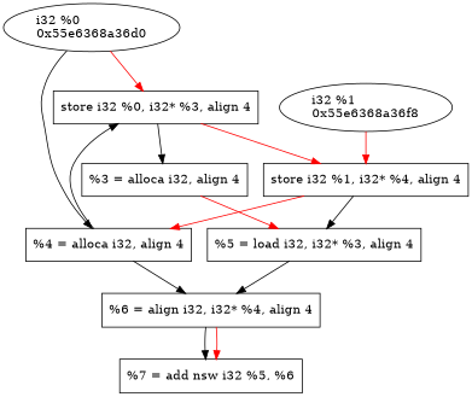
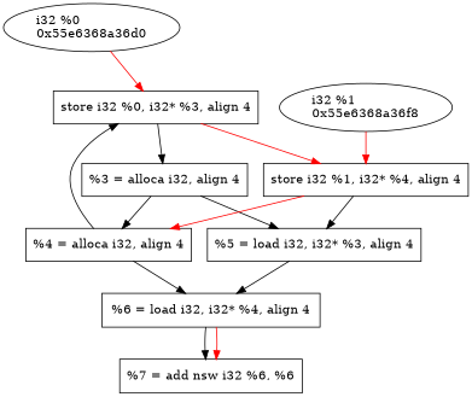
  digraph {
    node [shape=record]
    edge [color=red]
    n1 [label="i32 %0\l0x55e6368a36d0" shape=ellipse]
    n2 [label="  store i32 %0, i32* %3, align 4"]
    n3 [label="  %3 = alloca i32, align 4"]
    n4 [label="  store i32 %1, i32* %4, align 4"]
    n5 [label="  %4 = alloca i32, align 4"]
    n6 [label="  %5 = load i32, i32* %3, align 4"]
-   n7 [label="%6 = align i32, i32* %4, align 4"]
+   n7 [label="  %6 = load i32, i32* %4, align 4"]
    n8 [label="i32 %1\l0x55e6368a36f8" shape=ellipse]
-   n9 [label="  %7 = add nsw i32 %5, %6"]
+   n9 [label="%7 = add nsw i32 %6, %6"]
    n1 -> n2
    n2 -> n3 [color=black]
    n2 -> n4
-   n1 -> n5 [color=""]
-   n3 -> n6
+   n3 -> n5 [color=""]
+   n3 -> n6 [color=black]
    n4 -> n5
    n4 -> n6 [color=""]
    n5 -> n2 [color=""]
    n5 -> n7 [color=black]
    n6 -> n7 [color=""]
    n7 -> n9 [color=""]
    n7 -> n9
    n8 -> n4
  }
